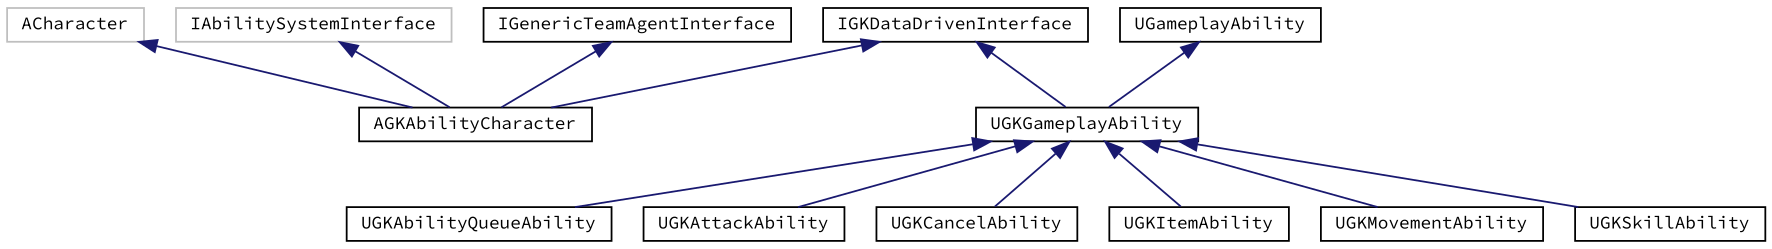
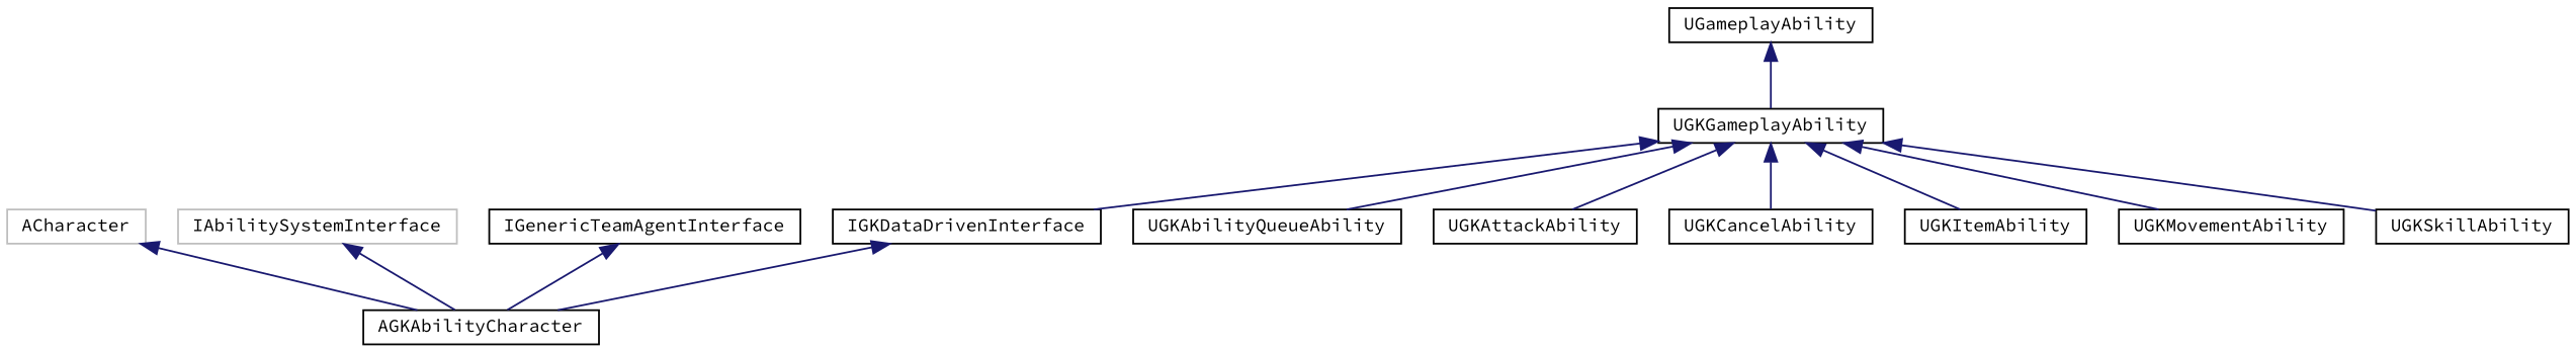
  digraph {
    fontname="Source Code Pro"
    rankdir=TB
    node [color=black fillcolor=white fontname="Source Code Pro" fontsize=10 shape=record style=filled]
    edge [color=midnightblue dir=back fontname="Source Code Pro" fontsize=10 labelfontname=Helvetica labelfontsize=10 style=solid]
    n1 [color=grey75 height=0.2 label=ACharacter width=0.4]
    n2 [height=0.2 label=AGKAbilityCharacter width=0.4]
    n3 [color=grey75 height=0.2 label=IAbilitySystemInterface width=0.4]
    n4 [height=0.2 label=IGenericTeamAgentInterface width=0.4]
    n5 [height=0.2 label=IGKDataDrivenInterface width=0.4]
    n6 [height=0.2 label=UGKGameplayAbility width=0.4]
    n7 [height=0.2 label=UGKAbilityQueueAbility width=0.4]
    n8 [height=0.2 label=UGKAttackAbility width=0.4]
    n9 [height=0.2 label=UGKCancelAbility width=0.4]
    n10 [height=0.2 label=UGKItemAbility width=0.4]
    n11 [height=0.2 label=UGKMovementAbility width=0.4]
    n12 [height=0.2 label=UGKSkillAbility width=0.4]
    n13 [height=0.2 label=UGameplayAbility width=0.4]
    n1 -> n2
    n3 -> n2
    n4 -> n2
    n5 -> n2
-   n5 -> n6
+   n6 -> n5
    n6 -> n7
    n6 -> n8
    n6 -> n9
    n6 -> n10
    n6 -> n11
    n6 -> n12
    n13 -> n6
  }
